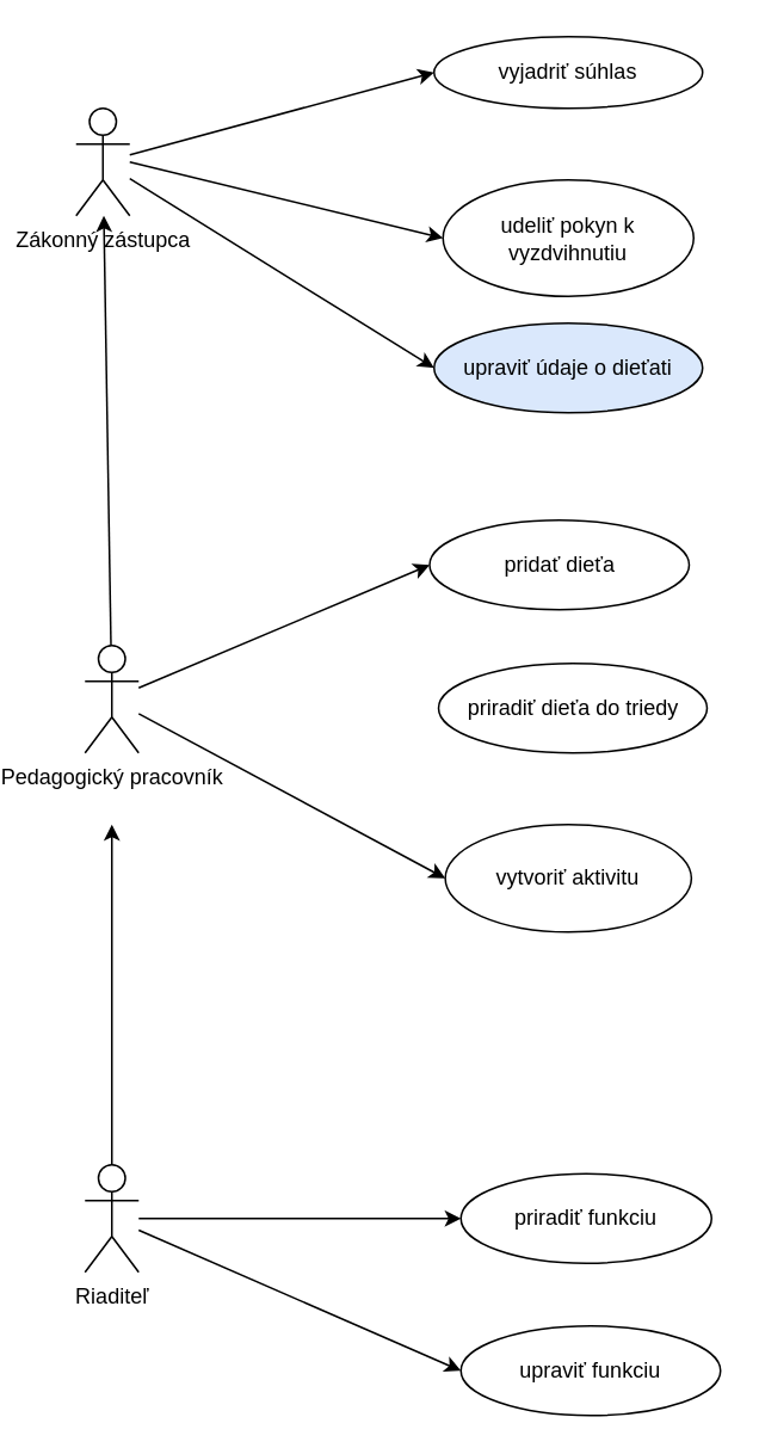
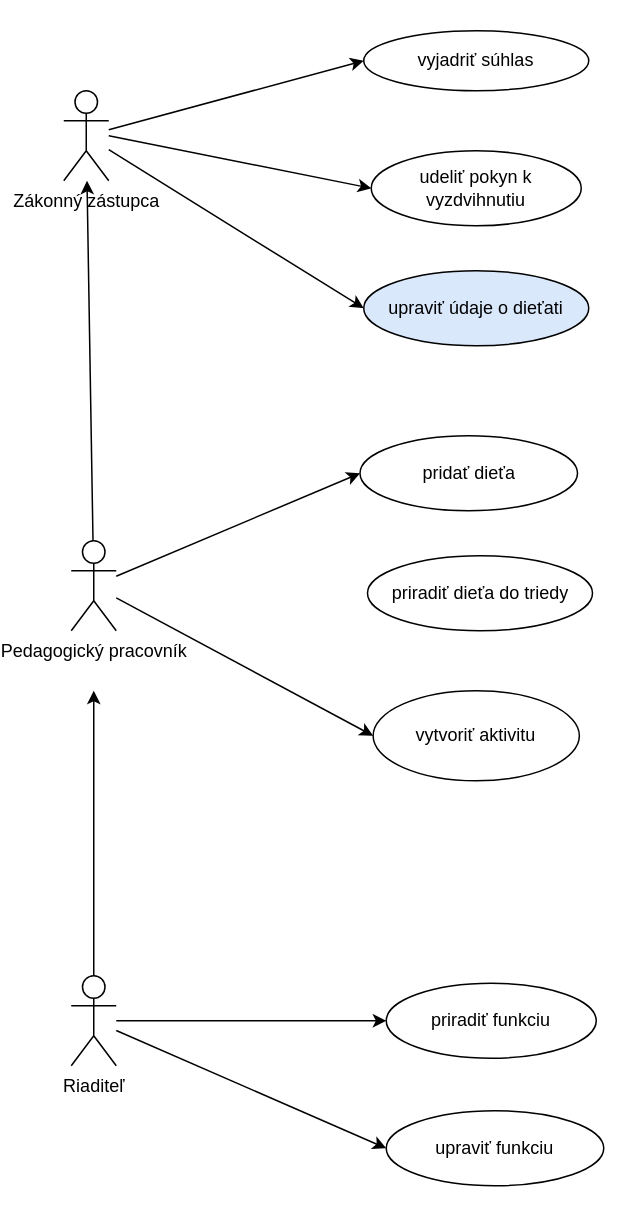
  <mxCell id="0" />
  <mxCell id="1" parent="0" />
  <mxCell id="2" style="rounded=0;orthogonalLoop=1;jettySize=auto;html=1;entryX=0;entryY=0.5;entryDx=0;entryDy=0;" parent="1" source="5" target="10" edge="1"><mxGeometry relative="1" as="geometry" /></mxCell>
  <mxCell id="3" style="rounded=0;orthogonalLoop=1;jettySize=auto;html=1;entryX=0;entryY=0.5;entryDx=0;entryDy=0;" parent="1" target="11" edge="1"><mxGeometry relative="1" as="geometry"><mxPoint x="50" y="90" as="sourcePoint" /></mxGeometry></mxCell>
  <mxCell id="4" style="rounded=0;orthogonalLoop=1;jettySize=auto;html=1;entryX=0;entryY=0.5;entryDx=0;entryDy=0;" parent="1" source="5" target="13" edge="1"><mxGeometry relative="1" as="geometry" /></mxCell>
  <mxCell id="5" value="Zákonný zástupca" style="shape=umlActor;verticalLabelPosition=bottom;verticalAlign=top;html=1;outlineConnect=0;" parent="1" vertex="1"><mxGeometry x="20" y="60" width="30" height="60" as="geometry" /></mxCell>
  <mxCell id="6" style="rounded=0;orthogonalLoop=1;jettySize=auto;html=1;entryX=0;entryY=0.5;entryDx=0;entryDy=0;" parent="1" source="9" target="12" edge="1"><mxGeometry relative="1" as="geometry" /></mxCell>
  <mxCell id="7" style="rounded=0;orthogonalLoop=1;jettySize=auto;html=1;" parent="1" source="9" target="5" edge="1"><mxGeometry relative="1" as="geometry" /></mxCell>
  <mxCell id="8" style="rounded=0;orthogonalLoop=1;jettySize=auto;html=1;entryX=0;entryY=0.5;entryDx=0;entryDy=0;" edge="1" parent="1" source="9" target="21"><mxGeometry relative="1" as="geometry" /></mxCell>
  <mxCell id="9" value="Pedagogický pracovník" style="shape=umlActor;verticalLabelPosition=bottom;verticalAlign=top;html=1;outlineConnect=0;" parent="1" vertex="1"><mxGeometry x="25" y="360" width="30" height="60" as="geometry" /></mxCell>
  <mxCell id="10" value="vyjadriť súhlas" style="ellipse;whiteSpace=wrap;html=1;" parent="1" vertex="1"><mxGeometry x="220" y="20" width="150" height="40" as="geometry" /></mxCell>
- <mxCell id="11" value="udeliť pokyn k vyzdvihnutiu" style="ellipse;whiteSpace=wrap;html=1;" parent="1" vertex="1"><mxGeometry x="225" y="100" width="140" height="65" as="geometry" /></mxCell>
+ <mxCell id="11" value="udeliť pokyn k vyzdvihnutiu" style="ellipse;whiteSpace=wrap;html=1;" parent="1" vertex="1"><mxGeometry x="225" y="100" width="140" height="50" as="geometry" /></mxCell>
  <mxCell id="12" value="pridať dieťa" style="ellipse;whiteSpace=wrap;html=1;" parent="1" vertex="1"><mxGeometry x="217.5" y="290" width="145" height="50" as="geometry" /></mxCell>
  <mxCell id="13" value="upraviť údaje o dieťati" style="ellipse;whiteSpace=wrap;html=1;fillColor=#dae8fc;" parent="1" vertex="1"><mxGeometry x="220" y="180" width="150" height="50" as="geometry" /></mxCell>
  <mxCell id="14" value="priradiť dieťa do triedy" style="ellipse;whiteSpace=wrap;html=1;" parent="1" vertex="1"><mxGeometry x="222.5" y="370" width="150" height="50" as="geometry" /></mxCell>
  <mxCell id="15" style="edgeStyle=orthogonalEdgeStyle;rounded=0;orthogonalLoop=1;jettySize=auto;html=1;" parent="1" source="18" edge="1"><mxGeometry relative="1" as="geometry"><mxPoint x="40" y="460" as="targetPoint" /></mxGeometry></mxCell>
  <mxCell id="16" style="rounded=0;orthogonalLoop=1;jettySize=auto;html=1;entryX=0;entryY=0.5;entryDx=0;entryDy=0;" parent="1" source="18" target="19" edge="1"><mxGeometry relative="1" as="geometry" /></mxCell>
  <mxCell id="17" style="rounded=0;orthogonalLoop=1;jettySize=auto;html=1;entryX=0;entryY=0.5;entryDx=0;entryDy=0;" edge="1" parent="1" source="18" target="20"><mxGeometry relative="1" as="geometry" /></mxCell>
  <mxCell id="18" value="Riaditeľ" style="shape=umlActor;verticalLabelPosition=bottom;verticalAlign=top;html=1;outlineConnect=0;" parent="1" vertex="1"><mxGeometry x="25" y="650" width="30" height="60" as="geometry" /></mxCell>
  <mxCell id="19" value="priradiť funkciu" style="ellipse;whiteSpace=wrap;html=1;" parent="1" vertex="1"><mxGeometry x="235" y="655" width="140" height="50" as="geometry" /></mxCell>
  <mxCell id="20" value="upraviť funkciu" style="ellipse;whiteSpace=wrap;html=1;" vertex="1" parent="1"><mxGeometry x="235" y="740" width="145" height="50" as="geometry" /></mxCell>
  <mxCell id="21" value="vytvoriť aktivitu" style="ellipse;whiteSpace=wrap;html=1;" vertex="1" parent="1"><mxGeometry x="226.25" y="460" width="137.5" height="60" as="geometry" /></mxCell>
